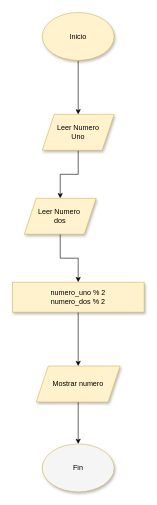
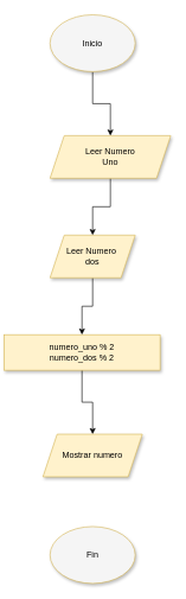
  <mxCell id="0" />
  <mxCell id="1" parent="0" />
  <mxCell id="2" value="" style="edgeStyle=orthogonalEdgeStyle;rounded=0;orthogonalLoop=1;jettySize=auto;html=1;" parent="1" source="3" target="5" edge="1"><mxGeometry relative="1" as="geometry" /></mxCell>
- <mxCell id="3" value="Inicio" style="ellipse;whiteSpace=wrap;html=1;fillColor=#fff2cc;strokeColor=#d6b656;shadow=1;" parent="1" vertex="1"><mxGeometry x="70" y="20" width="120" height="80" as="geometry" /></mxCell>
+ <mxCell id="3" value="Inicio" style="ellipse;whiteSpace=wrap;html=1;fillColor=#f5f5f5;strokeColor=#d6b656;shadow=1;" parent="1" vertex="1"><mxGeometry x="70" y="20" width="120" height="80" as="geometry" /></mxCell>
  <mxCell id="4" value="" style="edgeStyle=orthogonalEdgeStyle;rounded=0;orthogonalLoop=1;jettySize=auto;html=1;" parent="1" source="5" target="7" edge="1"><mxGeometry relative="1" as="geometry" /></mxCell>
- <mxCell id="5" value="&lt;span&gt;Leer Numero &lt;br&gt;Uno&lt;/span&gt;" style="shape=parallelogram;perimeter=parallelogramPerimeter;whiteSpace=wrap;html=1;fixedSize=1;shadow=1;strokeColor=#d6b656;fillColor=#fff2cc;" parent="1" vertex="1"><mxGeometry x="70" y="190" width="120" height="60" as="geometry" /></mxCell>
+ <mxCell id="5" value="&lt;span&gt;Leer Numero &lt;br&gt;Uno&lt;/span&gt;" style="shape=parallelogram;perimeter=parallelogramPerimeter;whiteSpace=wrap;html=1;fixedSize=1;shadow=1;strokeColor=#d6b656;fillColor=#fff2cc;" parent="1" vertex="1"><mxGeometry x="70" y="190" width="170" height="60" as="geometry" /></mxCell>
  <mxCell id="6" value="" style="edgeStyle=orthogonalEdgeStyle;rounded=0;orthogonalLoop=1;jettySize=auto;html=1;" parent="1" source="7" target="9" edge="1"><mxGeometry relative="1" as="geometry" /></mxCell>
- <mxCell id="7" value="&lt;span&gt;Leer Numero&amp;nbsp;&lt;br&gt;dos&lt;br&gt;&lt;/span&gt;" style="shape=parallelogram;perimeter=parallelogramPerimeter;whiteSpace=wrap;html=1;fixedSize=1;shadow=1;strokeColor=#d6b656;fillColor=#fff2cc;" parent="1" vertex="1"><mxGeometry x="40" y="330" width="120" height="60" as="geometry" /></mxCell>
+ <mxCell id="7" value="&lt;span&gt;Leer Numero&amp;nbsp;&lt;br&gt;dos&lt;br&gt;&lt;/span&gt;" style="shape=parallelogram;perimeter=parallelogramPerimeter;whiteSpace=wrap;html=1;fixedSize=1;shadow=1;strokeColor=#d6b656;fillColor=#fff2cc;" parent="1" vertex="1"><mxGeometry x="70" y="330" width="120" height="60" as="geometry" /></mxCell>
  <mxCell id="8" value="" style="edgeStyle=orthogonalEdgeStyle;rounded=0;orthogonalLoop=1;jettySize=auto;html=1;" parent="1" source="9" target="11" edge="1"><mxGeometry relative="1" as="geometry" /></mxCell>
- <mxCell id="9" value="numero_uno % 2&lt;br&gt;numero_dos % 2" style="whiteSpace=wrap;html=1;shadow=1;strokeColor=#d6b656;fillColor=#fff2cc;" parent="1" vertex="1"><mxGeometry x="20" y="470" width="220" height="50" as="geometry" /></mxCell>
- <mxCell id="10" value="" style="edgeStyle=orthogonalEdgeStyle;rounded=0;orthogonalLoop=1;jettySize=auto;html=1;" parent="1" source="11" target="12" edge="1"><mxGeometry relative="1" as="geometry" /></mxCell>
+ <mxCell id="9" value="numero_uno % 2&lt;br&gt;numero_dos % 2" style="whiteSpace=wrap;html=1;shadow=1;strokeColor=#d6b656;fillColor=#fff2cc;" parent="1" vertex="1"><mxGeometry x="5" y="470" width="220" height="50" as="geometry" /></mxCell>
  <mxCell id="11" value="Mostrar numero" style="shape=parallelogram;perimeter=parallelogramPerimeter;whiteSpace=wrap;html=1;fixedSize=1;shadow=1;strokeColor=#d6b656;fillColor=#fff2cc;" parent="1" vertex="1"><mxGeometry x="60" y="610" width="140" height="60" as="geometry" /></mxCell>
  <mxCell id="12" value="Fin" style="ellipse;whiteSpace=wrap;html=1;shadow=1;strokeColor=#d6b656;fillColor=#f5f5f5;" parent="1" vertex="1"><mxGeometry x="70" y="740" width="120" height="80" as="geometry" /></mxCell>
